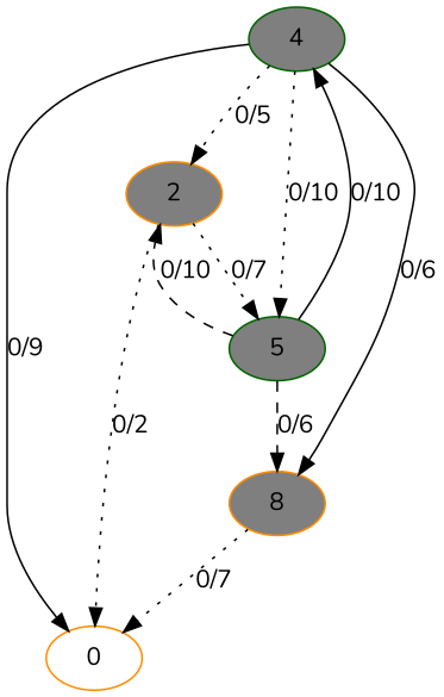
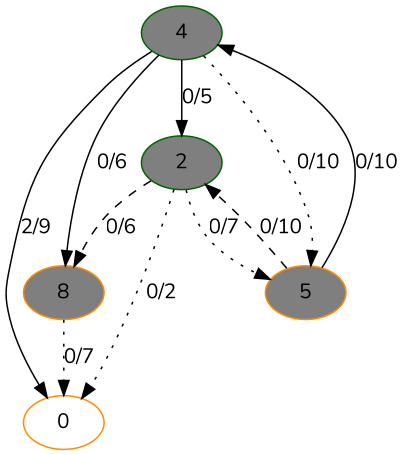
  digraph {
    fontname=Nunito
    node [color=darkorange fillcolor=grey50 fontname=Nunito style=filled]
    edge [fontname=Nunito style=dotted]
    0 [fillcolor=grey100]
    n2 [label=8]
    4 [color=darkgreen]
-   2
-   5 [color=darkgreen]
+   2 [color=darkgreen]
+   5
    n2 -> 0 [label="0/7"]
-   4 -> 0 [label="0/9" style=solid]
+   4 -> 0 [label="2/9" style=solid]
    4 -> n2 [label="0/6" style=solid]
-   4 -> 2 [label="0/5"]
+   4 -> 2 [label="0/5" style=solid]
    4 -> 5 [label="0/10"]
    2 -> 0 [label="0/2"]
    2 -> 5 [label="0/7"]
-   5 -> n2 [label="0/6" style=dashed]
+   2 -> n2 [label="0/6" style=dashed]
    5 -> 4 [label="0/10" style=solid]
    5 -> 2 [label="0/10" style=dashed]
  }
